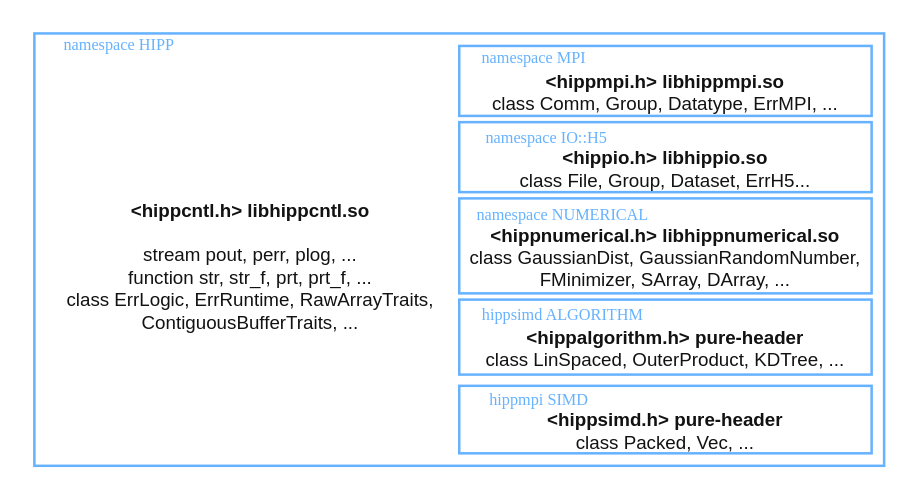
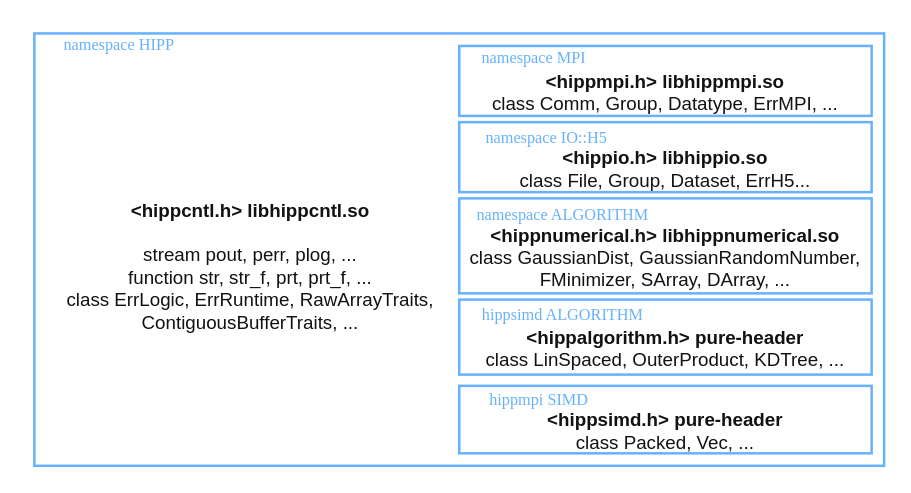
  <mxCell id="0" />
  <mxCell id="1" parent="0" />
  <mxCell id="2" value="" style="rounded=0;whiteSpace=wrap;html=1;fillColor=none;strokeWidth=2;strokeColor=#66B2FF;fontColor=#121212;" parent="1" vertex="1"><mxGeometry x="27" y="26" width="680" height="346" as="geometry" /></mxCell>
  <mxCell id="3" value="&lt;b&gt;&lt;br&gt;&amp;lt;hippmpi.h&amp;gt; libhippmpi.so&lt;/b&gt;&lt;br&gt;class Comm, Group, Datatype, ErrMPI, ..." style="rounded=0;whiteSpace=wrap;html=1;fillColor=none;fontSize=15;strokeWidth=2;strokeColor=#66B2FF;fontColor=#121212;" parent="1" vertex="1"><mxGeometry x="367" y="36" width="330" height="56" as="geometry" /></mxCell>
  <mxCell id="4" value="&lt;b&gt;&lt;br&gt;&amp;lt;hippio.h&amp;gt; libhippio.so&lt;/b&gt;&lt;br&gt;class File, Group, Dataset, ErrH5..." style="rounded=0;whiteSpace=wrap;html=1;fillColor=none;fontSize=15;strokeWidth=2;strokeColor=#66B2FF;fontColor=#121212;" parent="1" vertex="1"><mxGeometry x="367" y="97" width="330" height="56" as="geometry" /></mxCell>
  <mxCell id="5" value="&lt;b&gt;&lt;br&gt;&amp;lt;hippnumerical.h&amp;gt; libhippnumerical.so&lt;/b&gt;&lt;br&gt;class&amp;nbsp;GaussianDist, GaussianRandomNumber, FMinimizer, SArray, DArray, ..." style="rounded=0;whiteSpace=wrap;html=1;fillColor=none;fontSize=15;strokeWidth=2;strokeColor=#66B2FF;fontColor=#121212;" parent="1" vertex="1"><mxGeometry x="367" y="158" width="330" height="76" as="geometry" /></mxCell>
  <mxCell id="6" value="&lt;b&gt;&lt;br&gt;&amp;lt;hippalgorithm.h&amp;gt; pure-header&lt;/b&gt;&lt;br&gt;class&amp;nbsp;LinSpaced, OuterProduct, KDTree, ..." style="rounded=0;whiteSpace=wrap;html=1;fillColor=none;fontSize=15;strokeWidth=2;strokeColor=#66B2FF;fontColor=#121212;" parent="1" vertex="1"><mxGeometry x="367" y="239" width="330" height="60" as="geometry" /></mxCell>
  <mxCell id="7" value="&lt;b&gt;&lt;br&gt;&amp;lt;hippsimd.h&amp;gt; pure-header&lt;/b&gt;&lt;br&gt;class&amp;nbsp;Packed, Vec, ..." style="rounded=0;whiteSpace=wrap;html=1;fillColor=none;fontSize=15;strokeWidth=2;strokeColor=#66B2FF;fontColor=#121212;" parent="1" vertex="1"><mxGeometry x="367" y="308" width="330" height="54" as="geometry" /></mxCell>
  <mxCell id="8" value="&lt;b&gt;&amp;lt;hippcntl.h&amp;gt; libhippcntl.so&lt;/b&gt;&lt;br&gt;&lt;br&gt;stream pout, perr, plog, ...&lt;br&gt;function str, str_f, prt, prt_f, ...&lt;br&gt;class ErrLogic, ErrRuntime, RawArrayTraits, ContiguousBufferTraits, ..." style="rounded=0;whiteSpace=wrap;html=1;fontSize=15;fillColor=none;strokeColor=none;fontColor=#121212;" parent="1" vertex="1"><mxGeometry x="50" y="102" width="300" height="220" as="geometry" /></mxCell>
  <mxCell id="9" value="namespace HIPP" style="rounded=0;whiteSpace=wrap;html=1;fontSize=13;strokeWidth=2;fillColor=none;strokeColor=none;fontFamily=Lucida Console;fontColor=#66B2FF;" parent="1" vertex="1"><mxGeometry x="20" y="20" width="150" height="30" as="geometry" /></mxCell>
  <mxCell id="10" value="namespace MPI" style="rounded=0;whiteSpace=wrap;html=1;fontSize=13;strokeWidth=2;fillColor=none;strokeColor=none;fontFamily=Lucida Console;fontColor=#66B2FF;" parent="1" vertex="1"><mxGeometry x="352" y="30" width="150" height="30" as="geometry" /></mxCell>
- <mxCell id="11" value="namespace NUMERICAL" style="rounded=0;whiteSpace=wrap;html=1;fontSize=13;strokeWidth=2;fillColor=none;strokeColor=none;fontFamily=Lucida Console;fontColor=#66B2FF;" parent="1" vertex="1"><mxGeometry x="350" y="156" width="200" height="30" as="geometry" /></mxCell>
+ <mxCell id="11" value="namespace ALGORITHM" style="rounded=0;whiteSpace=wrap;html=1;fontSize=13;strokeWidth=2;fillColor=none;strokeColor=none;fontFamily=Lucida Console;fontColor=#66B2FF;" parent="1" vertex="1"><mxGeometry x="350" y="156" width="200" height="30" as="geometry" /></mxCell>
  <mxCell id="12" value="namespace IO::H5" style="rounded=0;whiteSpace=wrap;html=1;fontSize=13;strokeWidth=2;fillColor=none;strokeColor=none;fontFamily=Lucida Console;fontColor=#66B2FF;" parent="1" vertex="1"><mxGeometry x="362" y="94" width="150" height="30" as="geometry" /></mxCell>
  <mxCell id="13" value="hippsimd ALGORITHM" style="rounded=0;whiteSpace=wrap;html=1;fontSize=13;strokeWidth=2;fillColor=none;strokeColor=none;fontFamily=Lucida Console;fontColor=#66B2FF;" parent="1" vertex="1"><mxGeometry x="355" y="236" width="190" height="30" as="geometry" /></mxCell>
  <mxCell id="14" value="hippmpi SIMD" style="rounded=0;whiteSpace=wrap;html=1;fontSize=13;strokeWidth=2;fillColor=none;strokeColor=none;fontFamily=Lucida Console;fontColor=#66B2FF;" parent="1" vertex="1"><mxGeometry x="356" y="304" width="150" height="30" as="geometry" /></mxCell>
